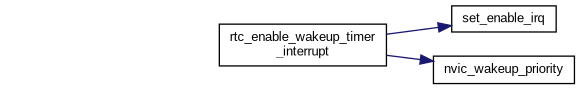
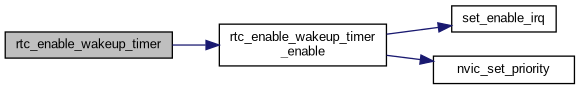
  digraph {
    fontname="Liberation Sans"
    rankdir=LR
    node [color=black fillcolor=white fontname="Liberation Sans" fontsize=10 shape=record style=filled]
    edge [color=midnightblue fontname="Liberation Sans" fontsize=10 labelfontname=Helvetica labelfontsize=10 style=solid]
-   n2 [height=0.2 label="rtc_enable_wakeup_timer\l_interrupt" width=0.4]
+   n1 [fillcolor=grey75 fontcolor=black height=0.2 label=rtc_enable_wakeup_timer width=0.4]
+   n2 [height=0.2 label="rtc_enable_wakeup_timer\l_enable" width=0.4]
    n3 [height=0.2 label=set_enable_irq width=0.4]
-   n4 [height=0.2 label=nvic_wakeup_priority width=0.4]
+   n4 [height=0.2 label=nvic_set_priority width=0.4]
+   n1 -> n2
    n2 -> n3
    n2 -> n4
  }
